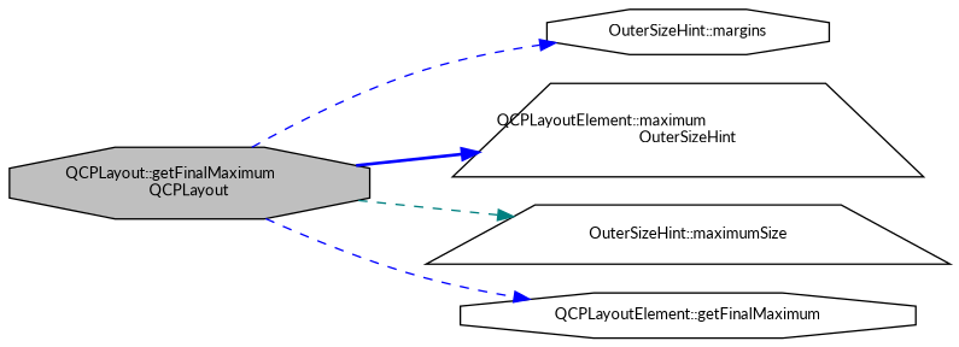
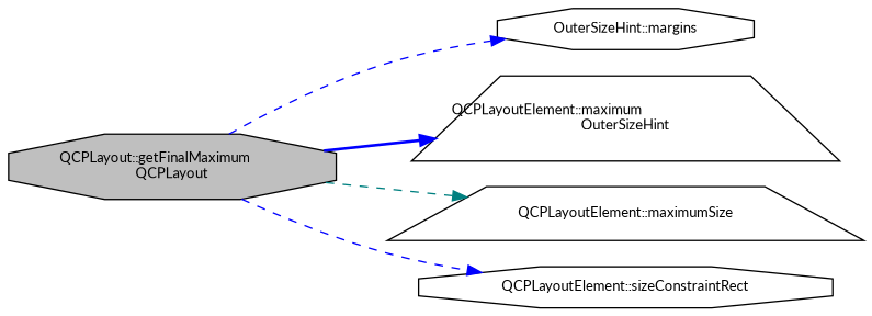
  digraph {
    fontname=Lato
    rankdir=LR
    node [color=black fillcolor=white fontname=Lato fontsize=10 shape=octagon style=filled]
    edge [color=blue fontname=Lato fontsize=10 labelfontname=Helvetica labelfontsize=10 style=dashed]
    n1 [fillcolor=grey75 fontcolor=black height=0.2 label="QCPLayout::getFinalMaximum\lQCPLayout" width=0.4]
    n2 [height=0.2 label="OuterSizeHint::margins" width=0.4]
    n3 [height=0.2 label="QCPLayoutElement::maximum\lOuterSizeHint" shape=trapezium width=0.4]
-   n4 [height=0.2 label="OuterSizeHint::maximumSize" shape=trapezium width=0.4]
-   n5 [height=0.2 label="QCPLayoutElement::getFinalMaximum" width=0.4]
+   n4 [height=0.2 label="QCPLayoutElement::maximumSize" shape=trapezium width=0.4]
+   n5 [height=0.2 label="QCPLayoutElement::sizeConstraintRect" width=0.4]
    n1 -> n2
    n1 -> n3 [style=bold]
    n1 -> n4 [color=teal]
    n1 -> n5
  }
